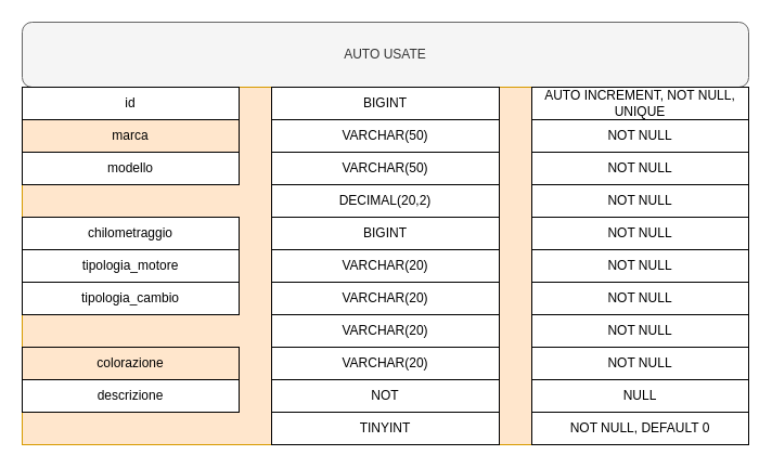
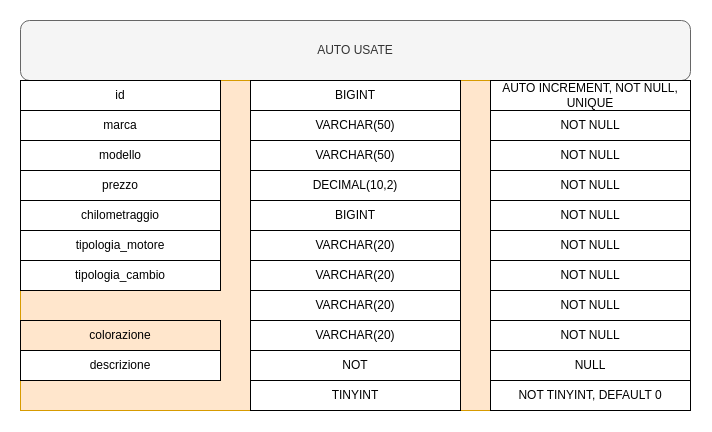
  <mxCell id="0" />
  <mxCell id="1" parent="0" />
  <mxCell id="2" value="AUTO USATE" style="rounded=1;whiteSpace=wrap;html=1;fillColor=#f5f5f5;fontColor=#333333;strokeColor=#666666;" vertex="1" parent="1"><mxGeometry x="20" y="20" width="670" height="60" as="geometry" /></mxCell>
  <mxCell id="3" value="" style="rounded=0;whiteSpace=wrap;html=1;fillColor=#ffe6cc;strokeColor=#d79b00;" vertex="1" parent="1"><mxGeometry x="20" y="80" width="670" height="330" as="geometry" /></mxCell>
  <mxCell id="4" value="id" style="rounded=0;whiteSpace=wrap;html=1;" vertex="1" parent="1"><mxGeometry x="20" y="80" width="200" height="30" as="geometry" /></mxCell>
  <mxCell id="5" value="BIGINT" style="rounded=0;whiteSpace=wrap;html=1;" vertex="1" parent="1"><mxGeometry x="250" y="80" width="210" height="30" as="geometry" /></mxCell>
  <mxCell id="6" value="AUTO INCREMENT, NOT NULL, UNIQUE" style="rounded=0;whiteSpace=wrap;html=1;" vertex="1" parent="1"><mxGeometry x="490" y="80" width="200" height="30" as="geometry" /></mxCell>
- <mxCell id="7" value="marca" style="rounded=0;whiteSpace=wrap;html=1;fillColor=#ffe6cc;" vertex="1" parent="1"><mxGeometry x="20" y="110" width="200" height="30" as="geometry" /></mxCell>
+ <mxCell id="7" value="marca" style="rounded=0;whiteSpace=wrap;html=1;" vertex="1" parent="1"><mxGeometry x="20" y="110" width="200" height="30" as="geometry" /></mxCell>
  <mxCell id="8" value="modello" style="rounded=0;whiteSpace=wrap;html=1;" vertex="1" parent="1"><mxGeometry x="20" y="140" width="200" height="30" as="geometry" /></mxCell>
+ <mxCell id="9" value="prezzo" style="rounded=0;whiteSpace=wrap;html=1;" vertex="1" parent="1"><mxGeometry x="20" y="170" width="200" height="30" as="geometry" /></mxCell>
  <mxCell id="10" value="chilometraggio" style="rounded=0;whiteSpace=wrap;html=1;" vertex="1" parent="1"><mxGeometry x="20" y="200" width="200" height="30" as="geometry" /></mxCell>
  <mxCell id="11" value="tipologia_motore" style="rounded=0;whiteSpace=wrap;html=1;" vertex="1" parent="1"><mxGeometry x="20" y="230" width="200" height="30" as="geometry" /></mxCell>
  <mxCell id="12" value="tipologia_cambio" style="rounded=0;whiteSpace=wrap;html=1;" vertex="1" parent="1"><mxGeometry x="20" y="260" width="200" height="30" as="geometry" /></mxCell>
  <mxCell id="13" value="colorazione" style="rounded=0;whiteSpace=wrap;html=1;fillColor=#ffe6cc;" vertex="1" parent="1"><mxGeometry x="20" y="320" width="200" height="30" as="geometry" /></mxCell>
  <mxCell id="14" value="descrizione" style="rounded=0;whiteSpace=wrap;html=1;" vertex="1" parent="1"><mxGeometry x="20" y="350" width="200" height="30" as="geometry" /></mxCell>
  <mxCell id="15" value="VARCHAR(50)" style="rounded=0;whiteSpace=wrap;html=1;" vertex="1" parent="1"><mxGeometry x="250" y="110" width="210" height="30" as="geometry" /></mxCell>
  <mxCell id="16" value="VARCHAR(50)" style="rounded=0;whiteSpace=wrap;html=1;" vertex="1" parent="1"><mxGeometry x="250" y="140" width="210" height="30" as="geometry" /></mxCell>
- <mxCell id="17" value="DECIMAL(20,2)" style="rounded=0;whiteSpace=wrap;html=1;" vertex="1" parent="1"><mxGeometry x="250" y="170" width="210" height="30" as="geometry" /></mxCell>
+ <mxCell id="17" value="DECIMAL(10,2)" style="rounded=0;whiteSpace=wrap;html=1;" vertex="1" parent="1"><mxGeometry x="250" y="170" width="210" height="30" as="geometry" /></mxCell>
  <mxCell id="18" value="BIGINT" style="rounded=0;whiteSpace=wrap;html=1;" vertex="1" parent="1"><mxGeometry x="250" y="200" width="210" height="30" as="geometry" /></mxCell>
  <mxCell id="19" value="VARCHAR(20)" style="rounded=0;whiteSpace=wrap;html=1;" vertex="1" parent="1"><mxGeometry x="250" y="230" width="210" height="30" as="geometry" /></mxCell>
  <mxCell id="20" value="VARCHAR(20)" style="rounded=0;whiteSpace=wrap;html=1;" vertex="1" parent="1"><mxGeometry x="250" y="260" width="210" height="30" as="geometry" /></mxCell>
  <mxCell id="21" value="VARCHAR(20)" style="rounded=0;whiteSpace=wrap;html=1;" vertex="1" parent="1"><mxGeometry x="250" y="290" width="210" height="30" as="geometry" /></mxCell>
  <mxCell id="22" value="VARCHAR(20)" style="rounded=0;whiteSpace=wrap;html=1;" vertex="1" parent="1"><mxGeometry x="250" y="320" width="210" height="30" as="geometry" /></mxCell>
  <mxCell id="23" value="NOT" style="rounded=0;whiteSpace=wrap;html=1;" vertex="1" parent="1"><mxGeometry x="250" y="350" width="210" height="30" as="geometry" /></mxCell>
  <mxCell id="24" value="TINYINT" style="rounded=0;whiteSpace=wrap;html=1;" vertex="1" parent="1"><mxGeometry x="250" y="380" width="210" height="30" as="geometry" /></mxCell>
  <mxCell id="25" value="NOT NULL" style="rounded=0;whiteSpace=wrap;html=1;" vertex="1" parent="1"><mxGeometry x="490" y="110" width="200" height="30" as="geometry" /></mxCell>
  <mxCell id="26" value="NOT NULL" style="rounded=0;whiteSpace=wrap;html=1;" vertex="1" parent="1"><mxGeometry x="490" y="140" width="200" height="30" as="geometry" /></mxCell>
  <mxCell id="27" value="NOT NULL" style="rounded=0;whiteSpace=wrap;html=1;" vertex="1" parent="1"><mxGeometry x="490" y="170" width="200" height="30" as="geometry" /></mxCell>
  <mxCell id="28" value="NOT NULL" style="rounded=0;whiteSpace=wrap;html=1;" vertex="1" parent="1"><mxGeometry x="490" y="200" width="200" height="30" as="geometry" /></mxCell>
  <mxCell id="29" value="NOT NULL" style="rounded=0;whiteSpace=wrap;html=1;" vertex="1" parent="1"><mxGeometry x="490" y="230" width="200" height="30" as="geometry" /></mxCell>
  <mxCell id="30" value="NOT NULL" style="rounded=0;whiteSpace=wrap;html=1;" vertex="1" parent="1"><mxGeometry x="490" y="260" width="200" height="30" as="geometry" /></mxCell>
  <mxCell id="31" value="NOT NULL" style="rounded=0;whiteSpace=wrap;html=1;" vertex="1" parent="1"><mxGeometry x="490" y="290" width="200" height="30" as="geometry" /></mxCell>
  <mxCell id="32" value="NOT NULL" style="rounded=0;whiteSpace=wrap;html=1;" vertex="1" parent="1"><mxGeometry x="490" y="320" width="200" height="30" as="geometry" /></mxCell>
  <mxCell id="33" value="NULL" style="rounded=0;whiteSpace=wrap;html=1;" vertex="1" parent="1"><mxGeometry x="490" y="350" width="200" height="30" as="geometry" /></mxCell>
- <mxCell id="34" value="NOT NULL, DEFAULT 0" style="rounded=0;whiteSpace=wrap;html=1;" vertex="1" parent="1"><mxGeometry x="490" y="380" width="200" height="30" as="geometry" /></mxCell>
+ <mxCell id="34" value="NOT TINYINT, DEFAULT 0" style="rounded=0;whiteSpace=wrap;html=1;" vertex="1" parent="1"><mxGeometry x="490" y="380" width="200" height="30" as="geometry" /></mxCell>
